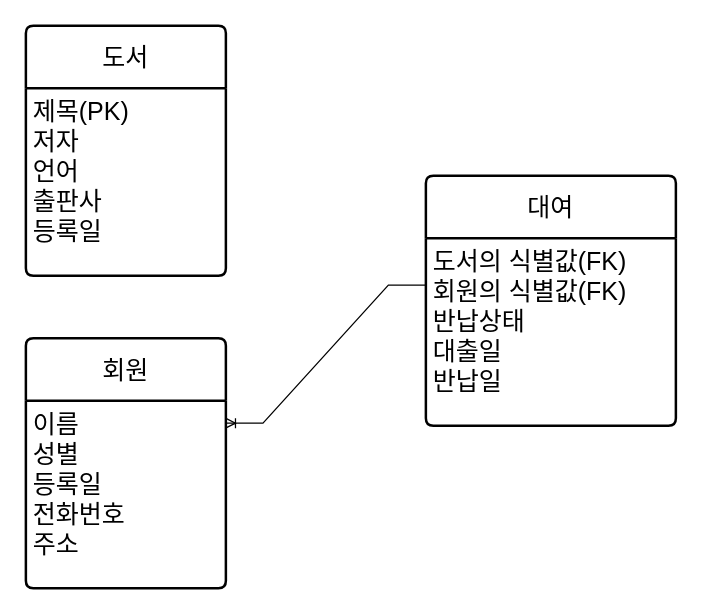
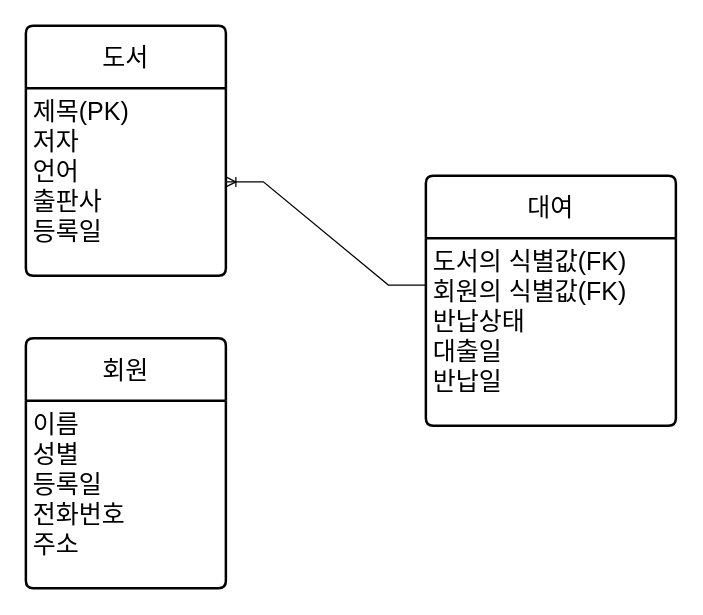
  <mxCell id="0" />
  <mxCell id="1" parent="0" />
  <mxCell id="2" value="&lt;font style=&quot;font-size: 20px;&quot;&gt;도서&lt;/font&gt;" style="swimlane;childLayout=stackLayout;horizontal=1;startSize=50;horizontalStack=0;rounded=1;fontSize=14;fontStyle=0;strokeWidth=2;resizeParent=0;resizeLast=1;shadow=0;dashed=0;align=center;arcSize=4;whiteSpace=wrap;html=1;" parent="1" vertex="1"><mxGeometry x="20" y="20" width="160" height="200" as="geometry" /></mxCell>
  <mxCell id="3" value="&lt;font style=&quot;font-size: 20px;&quot;&gt;제목(PK)&lt;br&gt;저자&lt;br&gt;언어&lt;br&gt;출판사&lt;br&gt;등록일&lt;/font&gt;" style="align=left;strokeColor=none;fillColor=none;spacingLeft=4;fontSize=12;verticalAlign=top;resizable=0;rotatable=0;part=1;html=1;" parent="2" vertex="1"><mxGeometry y="50" width="160" height="150" as="geometry" /></mxCell>
  <mxCell id="4" value="&lt;font style=&quot;font-size: 20px;&quot;&gt;회원&lt;/font&gt;" style="swimlane;childLayout=stackLayout;horizontal=1;startSize=50;horizontalStack=0;rounded=1;fontSize=14;fontStyle=0;strokeWidth=2;resizeParent=0;resizeLast=1;shadow=0;dashed=0;align=center;arcSize=4;whiteSpace=wrap;html=1;" parent="1" vertex="1"><mxGeometry x="20" y="270" width="160" height="200" as="geometry" /></mxCell>
  <mxCell id="5" value="&lt;font style=&quot;font-size: 20px;&quot;&gt;이름&lt;br&gt;성별&lt;br&gt;등록일&lt;br&gt;전화번호&lt;br&gt;주소&lt;/font&gt;" style="align=left;strokeColor=none;fillColor=none;spacingLeft=4;fontSize=12;verticalAlign=top;resizable=0;rotatable=0;part=1;html=1;" parent="4" vertex="1"><mxGeometry y="50" width="160" height="150" as="geometry" /></mxCell>
  <mxCell id="6" value="&lt;font style=&quot;font-size: 20px;&quot;&gt;대여&lt;/font&gt;" style="swimlane;childLayout=stackLayout;horizontal=1;startSize=50;horizontalStack=0;rounded=1;fontSize=14;fontStyle=0;strokeWidth=2;resizeParent=0;resizeLast=1;shadow=0;dashed=0;align=center;arcSize=4;whiteSpace=wrap;html=1;" parent="1" vertex="1"><mxGeometry x="340" y="140" width="200" height="200" as="geometry" /></mxCell>
  <mxCell id="7" value="&lt;font style=&quot;font-size: 20px;&quot;&gt;도서의 식별값(FK)&lt;br&gt;회원의 식별값(FK)&lt;br&gt;반납상태&lt;br&gt;대출일&lt;br&gt;반납일&lt;/font&gt;" style="align=left;strokeColor=none;fillColor=none;spacingLeft=4;fontSize=12;verticalAlign=top;resizable=0;rotatable=0;part=1;html=1;" parent="6" vertex="1"><mxGeometry y="50" width="200" height="150" as="geometry" /></mxCell>
- <mxCell id="8" value="" style="edgeStyle=entityRelationEdgeStyle;fontSize=12;html=1;endArrow=ERoneToMany;rounded=0;exitX=0;exitY=0.25;exitDx=0;exitDy=0;entryX=0.998;entryY=0.12;entryDx=0;entryDy=0;entryPerimeter=0;" parent="1" source="7" target="5" edge="1"><mxGeometry width="100" height="100" relative="1" as="geometry"><mxPoint x="220" y="569.7" as="sourcePoint" /><mxPoint x="389" y="420" as="targetPoint" /></mxGeometry></mxCell>
+ <mxCell id="8" value="" style="edgeStyle=entityRelationEdgeStyle;fontSize=12;html=1;endArrow=ERoneToMany;rounded=0;exitX=0;exitY=0.25;exitDx=0;exitDy=0;" parent="1" source="7" target="3" edge="1"><mxGeometry width="100" height="100" relative="1" as="geometry"><mxPoint x="220" y="569.7" as="sourcePoint" /><mxPoint x="389" y="420" as="targetPoint" /></mxGeometry></mxCell>
